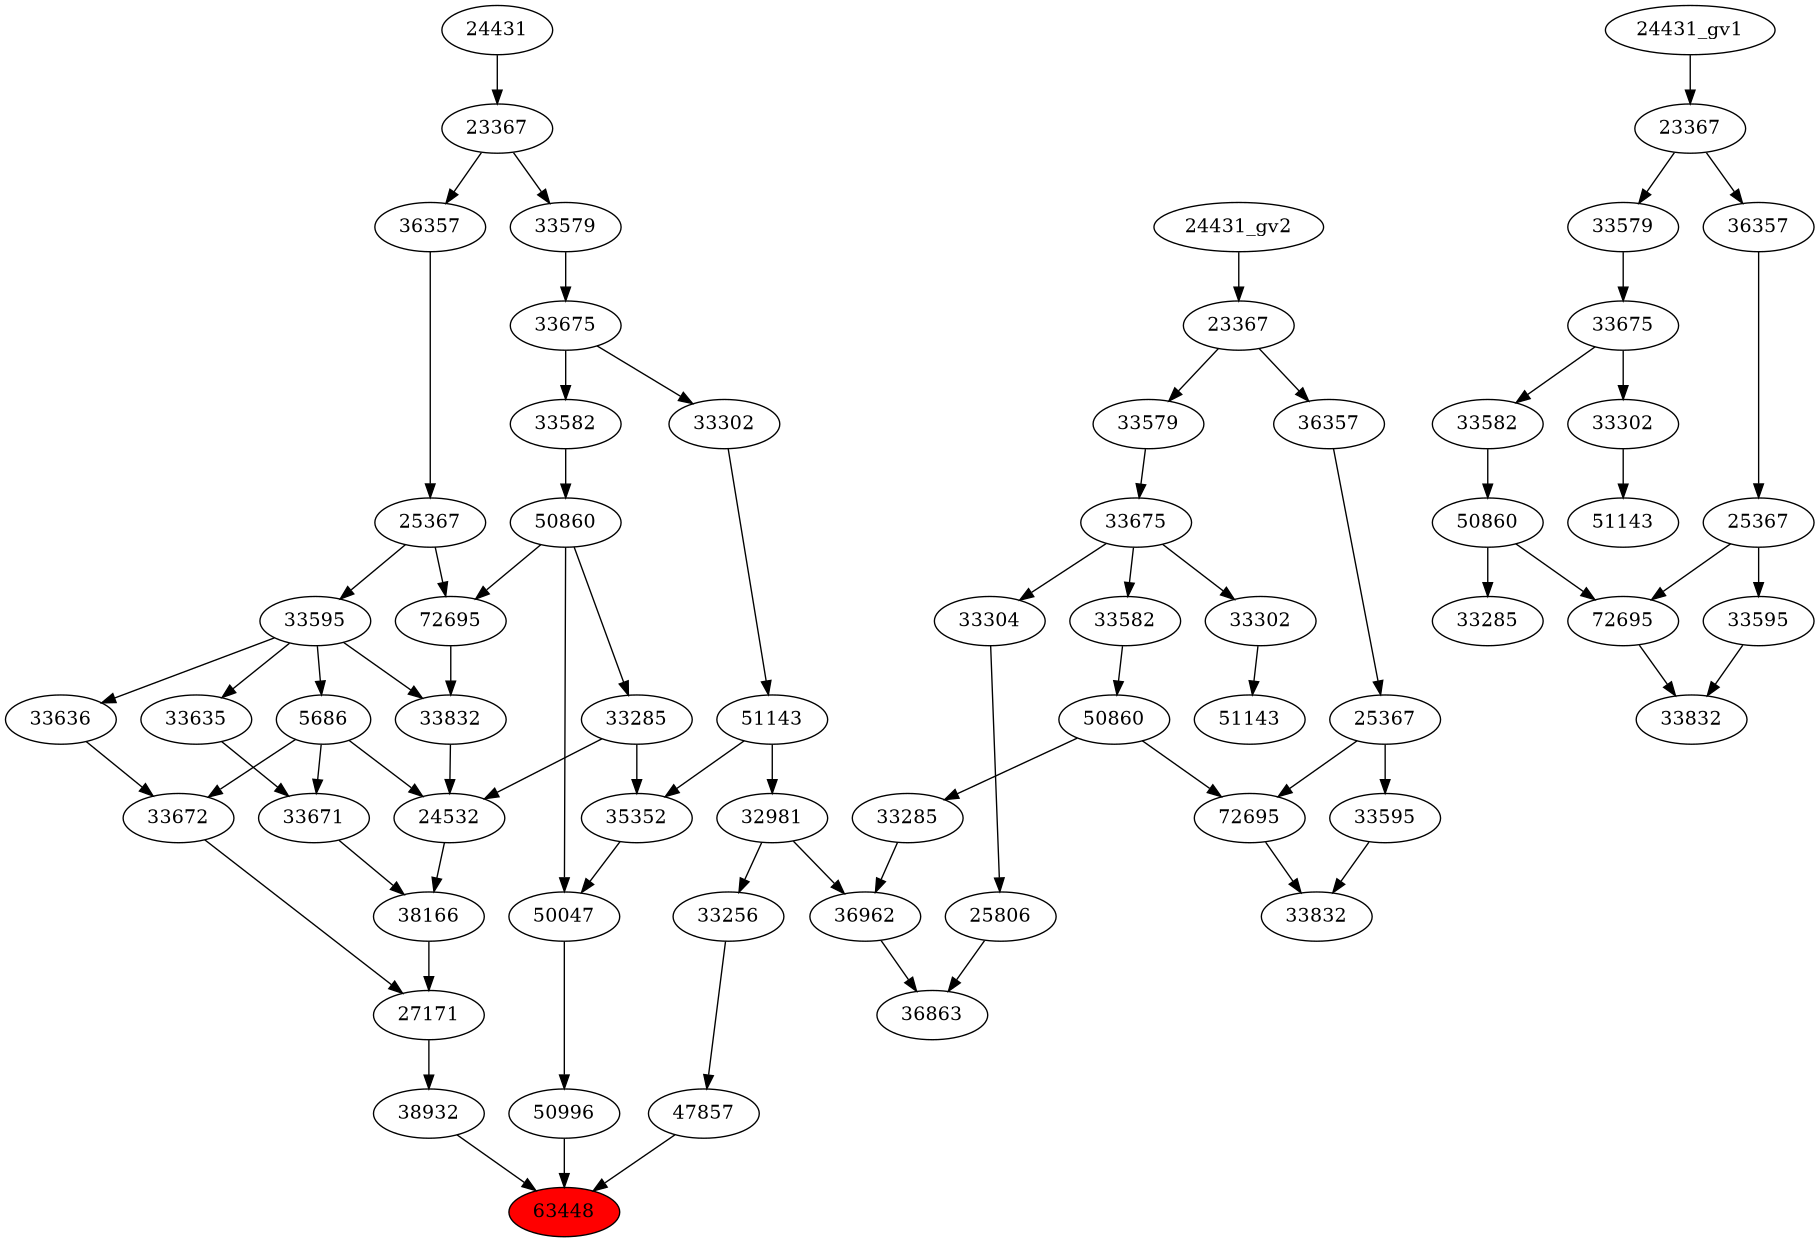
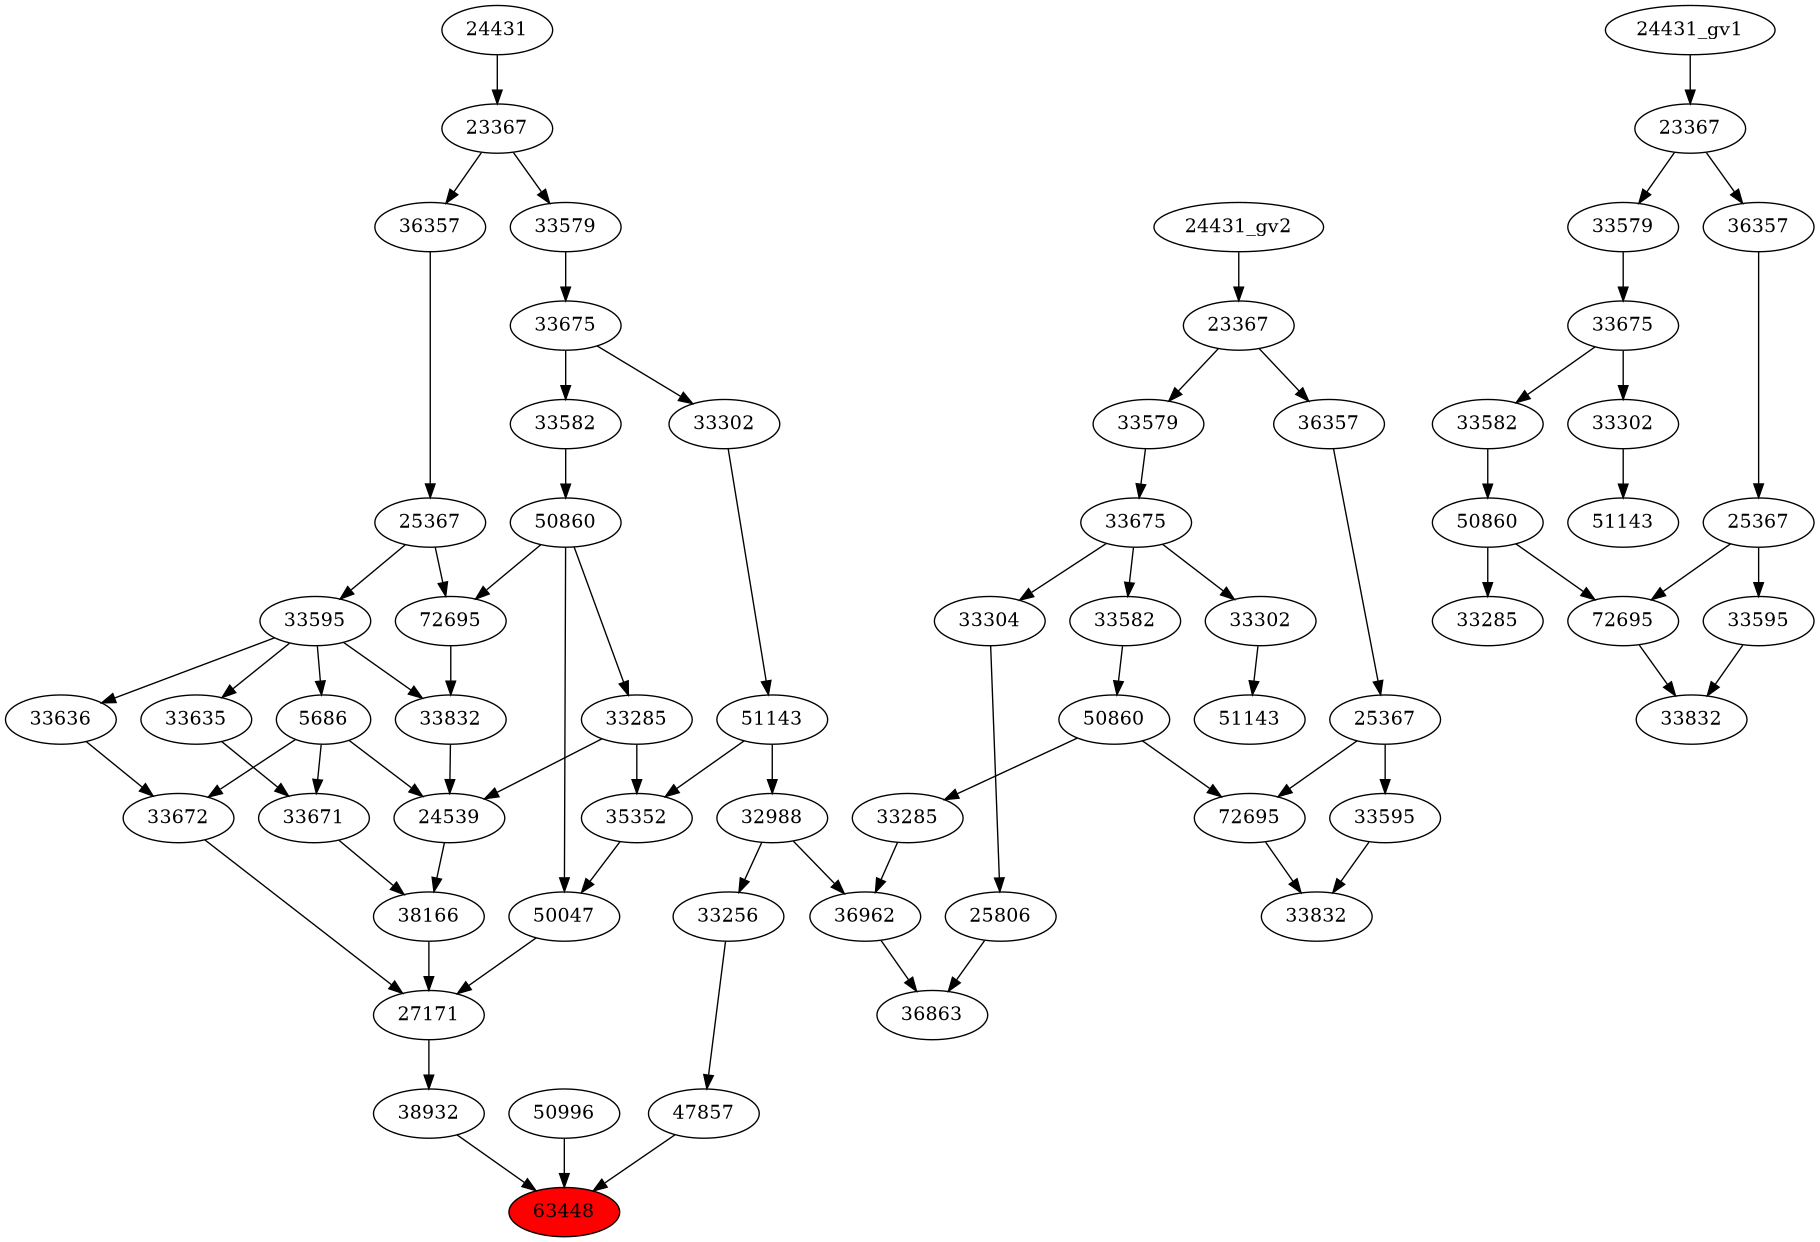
  strict digraph {
    n1 [fillcolor=red label=63448 style=filled]
    n2 [label=38932]
    n3 [label=47857]
    n4 [label=50996]
    n5 [label=27171]
    n6 [label=33256]
    n7 [label=50047]
    n8 [label=33672]
    n9 [label=38166]
-   n10 [label=32981]
+   n10 [label=32988]
    n11 [label=35352]
    n12 [label=50860]
    n13 [label=33285]
    n14 [label=72695]
-   n15 [label=24532]
+   n15 [label=24539]
    n16 [label=33832]
    n17 [label=33636]
    n18 [label=5686]
    n19 [label=33671]
    n20 [label=51143]
    n21 [label=33582]
    n22 [label=33595]
    n23 [label=33635]
    n24 [label=33302]
    n25 [label=33675]
    n26 [label=25367]
    n27 [label=33579]
    n28 [label=36357]
    n29 [label=23367]
    n30 [label=24431]
    n31 [label=50860]
    n32 [label=33285]
    n33 [label=72695]
    n34 [label=33832]
    n35 [label=33582]
    n36 [label=51143]
    n37 [label=33302]
    n38 [label=33675]
    n39 [label=33595]
    n40 [label=25367]
    n41 [label=33579]
    n42 [label=36357]
    n43 [label=23367]
    "24431_gv1"
    n45 [label=51143]
    n46 [label=33302]
    n47 [label=33832]
    n48 [label=72695]
    n49 [label=33595]
    n50 [label=36863]
    n51 [label=36962]
    n52 [label=25806]
    n53 [label=33675]
    n54 [label=33304]
    n55 [label=33582]
    n56 [label=50860]
    n57 [label=25367]
    n58 [label=33285]
    n59 [label=33579]
    n60 [label=36357]
    n61 [label=23367]
    "24431_gv2"
    subgraph sub_1 {
      n1
      n2
      n3
      n4
      n5
      n6
      n7
      n8
      n9
      n10
      n11
      n12
      n13
      n14
      n15
      n16
      n17
      n18
      n19
      n20
      n21
      n22
      n23
      n24
      n25
      n26
      n27
      n28
      n29
      n30
    }
    subgraph sub_2 {
      n31
      n32
      n33
      n34
      n35
      n36
      n37
      n38
      n39
      n40
      n41
      n42
      n43
      "24431_gv1"
    }
    subgraph sub_3 {
      n45
      n46
      n47
      n48
      n49
      n50
      n51
      n52
      n53
      n54
      n55
      n56
      n57
      n58
      n59
      n60
      n61
      "24431_gv2"
    }
    n2 -> n1
    n3 -> n1
    n4 -> n1
    n5 -> n2
    n6 -> n3
-   n7 -> n4
+   n7 -> n5
    n8 -> n5
    n9 -> n5
    n10 -> n6
    n10 -> n51
    n11 -> n7
    n12 -> n7
    n12 -> n13
    n12 -> n14
    n13 -> n11
    n13 -> n15
    n14 -> n16
    n15 -> n9
    n16 -> n15
    n17 -> n8
    n18 -> n8
    n18 -> n15
    n18 -> n19
    n19 -> n9
    n20 -> n10
    n20 -> n11
    n21 -> n12
    n22 -> n16
    n22 -> n17
    n22 -> n18
    n22 -> n23
    n23 -> n19
    n24 -> n20
    n25 -> n21
    n25 -> n24
    n26 -> n14
    n26 -> n22
    n27 -> n25
    n28 -> n26
    n29 -> n27
    n29 -> n28
    n30 -> n29
    n31 -> n32
    n31 -> n33
    n33 -> n34
    n35 -> n31
    n37 -> n36
    n38 -> n35
    n38 -> n37
    n39 -> n34
    n40 -> n33
    n40 -> n39
    n41 -> n38
    n42 -> n40
    n43 -> n41
    n43 -> n42
    "24431_gv1" -> n43
    n46 -> n45
    n48 -> n47
    n49 -> n47
    n51 -> n50
    n52 -> n50
    n53 -> n46
    n53 -> n54
    n53 -> n55
    n54 -> n52
    n55 -> n56
    n56 -> n48
    n56 -> n58
    n57 -> n48
    n57 -> n49
    n58 -> n51
    n59 -> n53
    n60 -> n57
    n61 -> n59
    n61 -> n60
    "24431_gv2" -> n61
  }
